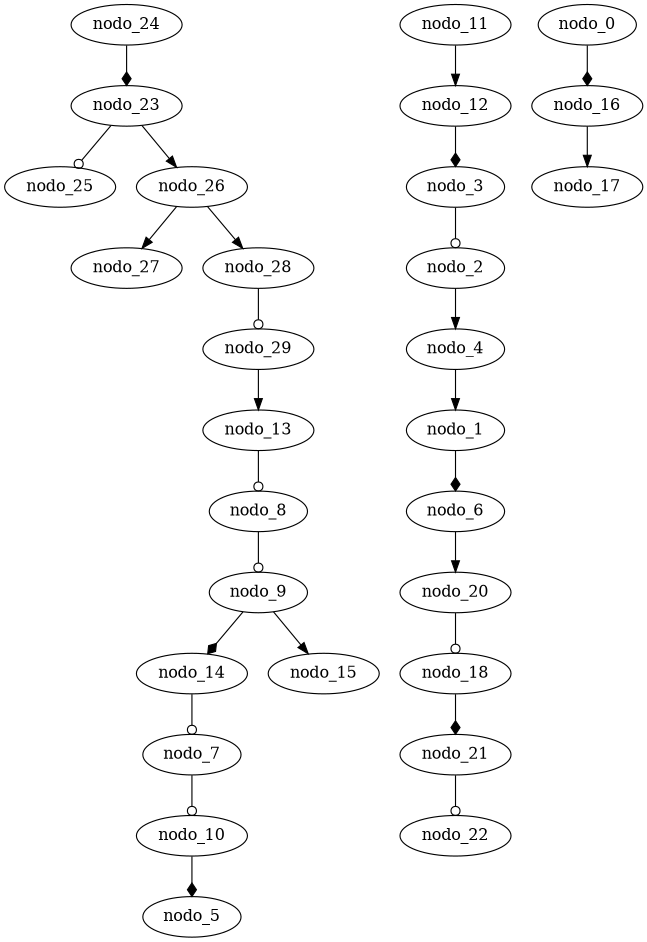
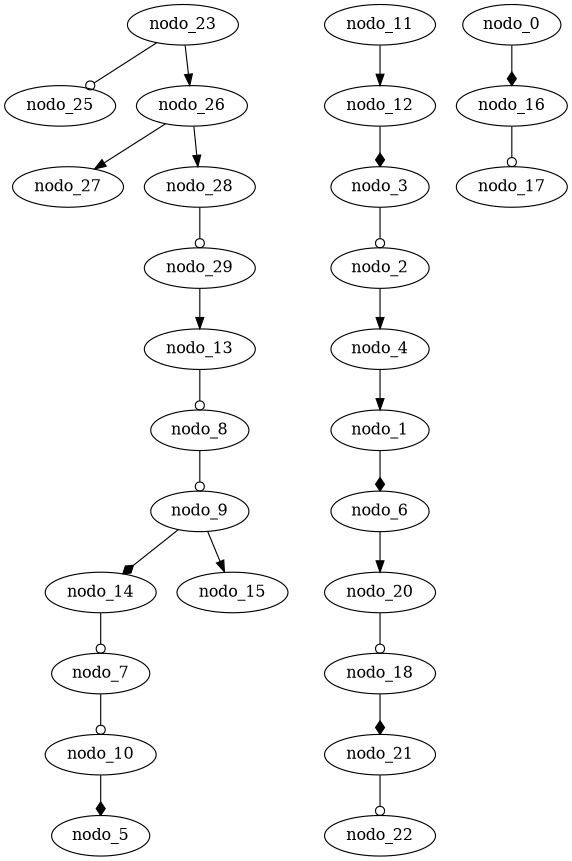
  digraph {
    edge [arrowhead=normal]
    nodo_29
    nodo_13
    nodo_8
    nodo_9
    nodo_12
    nodo_3
    nodo_2
    nodo_4
    nodo_10
    nodo_5
    nodo_0
    nodo_16
    nodo_17
-   nodo_24
    nodo_23
    nodo_25
    nodo_26
    nodo_14
    nodo_15
    nodo_7
    nodo_21
    nodo_22
    nodo_27
    nodo_28
    nodo_11
    nodo_18
    nodo_20
    nodo_1
    nodo_6
    nodo_29 -> nodo_13
    nodo_13 -> nodo_8 [arrowhead=odot]
    nodo_8 -> nodo_9 [arrowhead=odot]
    nodo_9 -> nodo_14 [arrowhead=diamond]
    nodo_9 -> nodo_15
    nodo_12 -> nodo_3 [arrowhead=diamond]
    nodo_3 -> nodo_2 [arrowhead=odot]
    nodo_2 -> nodo_4
    nodo_4 -> nodo_1
    nodo_10 -> nodo_5 [arrowhead=diamond]
    nodo_0 -> nodo_16 [arrowhead=diamond]
-   nodo_16 -> nodo_17
-   nodo_24 -> nodo_23 [arrowhead=diamond]
+   nodo_16 -> nodo_17 [arrowhead=odot]
    nodo_23 -> nodo_25 [arrowhead=odot]
    nodo_23 -> nodo_26
    nodo_26 -> nodo_27
    nodo_26 -> nodo_28
    nodo_14 -> nodo_7 [arrowhead=odot]
    nodo_7 -> nodo_10 [arrowhead=odot]
    nodo_21 -> nodo_22 [arrowhead=odot]
    nodo_28 -> nodo_29 [arrowhead=odot]
    nodo_11 -> nodo_12
    nodo_18 -> nodo_21 [arrowhead=diamond]
    nodo_20 -> nodo_18 [arrowhead=odot]
    nodo_1 -> nodo_6 [arrowhead=diamond]
    nodo_6 -> nodo_20
  }
